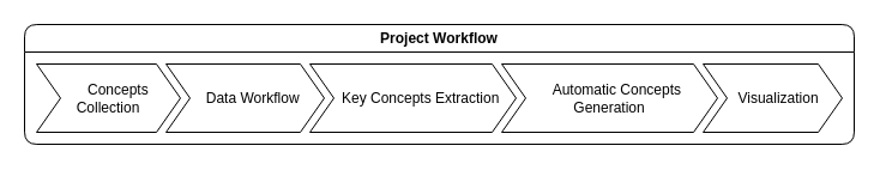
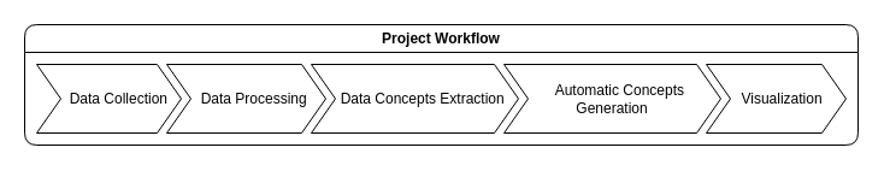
  <mxCell id="0" />
  <mxCell id="1" parent="0" />
  <mxCell id="2" value="Project Workflow" style="swimlane;childLayout=stackLayout;horizontal=1;fillColor=default;horizontalStack=1;resizeParent=1;resizeParentMax=0;resizeLast=0;collapsible=0;strokeColor=default;stackBorder=10;stackSpacing=-12;resizable=1;align=center;points=[];whiteSpace=wrap;html=1;swimlaneFillColor=default;rounded=1;" vertex="1" parent="1"><mxGeometry x="20" y="20" width="692" height="100" as="geometry" /></mxCell>
- <mxCell id="3" value="&amp;nbsp; &amp;nbsp; &amp;nbsp;Concepts Collection" style="shape=step;perimeter=stepPerimeter;fixedSize=1;points=[];whiteSpace=wrap;html=1;" vertex="1" parent="2"><mxGeometry x="10" y="33" width="120" height="57" as="geometry" /></mxCell>
- <mxCell id="4" value="&amp;nbsp; &amp;nbsp; Data Workflow" style="shape=step;perimeter=stepPerimeter;fixedSize=1;points=[];whiteSpace=wrap;html=1;" vertex="1" parent="2"><mxGeometry x="118" y="33" width="132" height="57" as="geometry" /></mxCell>
- <mxCell id="5" value="&amp;nbsp; &amp;nbsp; Key Concepts Extraction" style="shape=step;perimeter=stepPerimeter;fixedSize=1;points=[];whiteSpace=wrap;html=1;" vertex="1" parent="2"><mxGeometry x="238" y="33" width="172" height="57" as="geometry" /></mxCell>
+ <mxCell id="3" value="&amp;nbsp; &amp;nbsp; &amp;nbsp;Data Collection" style="shape=step;perimeter=stepPerimeter;fixedSize=1;points=[];whiteSpace=wrap;html=1;" vertex="1" parent="2"><mxGeometry x="10" y="33" width="120" height="57" as="geometry" /></mxCell>
+ <mxCell id="4" value="&amp;nbsp; &amp;nbsp; Data Processing" style="shape=step;perimeter=stepPerimeter;fixedSize=1;points=[];whiteSpace=wrap;html=1;" vertex="1" parent="2"><mxGeometry x="118" y="33" width="132" height="57" as="geometry" /></mxCell>
+ <mxCell id="5" value="&amp;nbsp; &amp;nbsp; Data Concepts Extraction" style="shape=step;perimeter=stepPerimeter;fixedSize=1;points=[];whiteSpace=wrap;html=1;" vertex="1" parent="2"><mxGeometry x="238" y="33" width="172" height="57" as="geometry" /></mxCell>
  <mxCell id="6" value="&lt;div style=&quot;&quot;&gt;&lt;span style=&quot;background-color: initial;&quot;&gt;&amp;nbsp; &amp;nbsp; Automatic Concepts Generation&lt;/span&gt;&lt;/div&gt;" style="shape=step;perimeter=stepPerimeter;fixedSize=1;points=[];whiteSpace=wrap;html=1;align=center;" vertex="1" parent="2"><mxGeometry x="398" y="33" width="180" height="57" as="geometry" /></mxCell>
  <mxCell id="7" value="&lt;div style=&quot;&quot;&gt;&lt;/div&gt;&amp;nbsp; &amp;nbsp;Visualization" style="shape=step;perimeter=stepPerimeter;fixedSize=1;points=[];whiteSpace=wrap;html=1;align=center;" vertex="1" parent="2"><mxGeometry x="566" y="33" width="116" height="57" as="geometry" /></mxCell>
